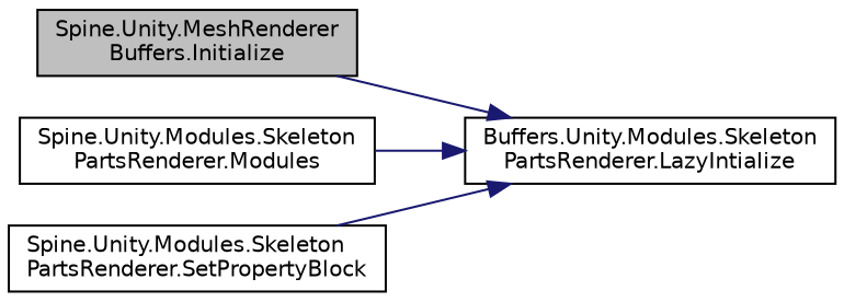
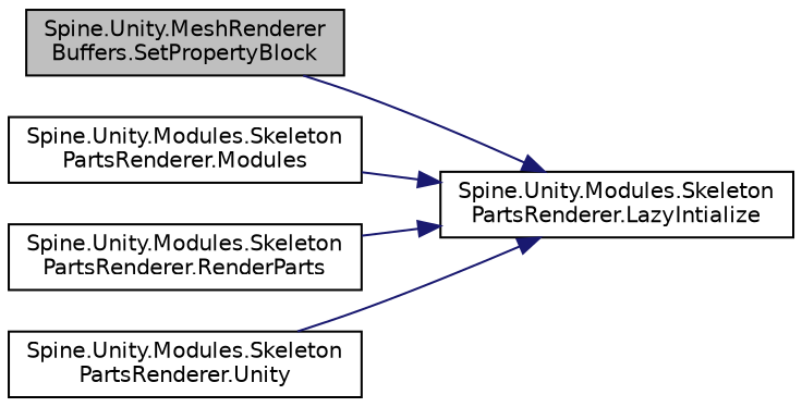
  digraph {
    rankdir=RL
    node [color=black fillcolor=white fontname=Helvetica fontsize=10 shape=record style=filled]
    edge [color=midnightblue dir=back fontname=Helvetica fontsize=10 labelfontname=Helvetica labelfontsize=10 style=solid]
-   n1 [fillcolor=grey75 fontcolor=black height=0.2 label="Spine.Unity.MeshRenderer\lBuffers.Initialize" width=0.4]
-   n2 [height=0.2 label="Buffers.Unity.Modules.Skeleton\lPartsRenderer.LazyIntialize" width=0.4]
+   n1 [fillcolor=grey75 fontcolor=black height=0.2 label="Spine.Unity.MeshRenderer\lBuffers.SetPropertyBlock" width=0.4]
+   n2 [height=0.2 label="Spine.Unity.Modules.Skeleton\lPartsRenderer.LazyIntialize" width=0.4]
    n3 [height=0.2 label="Spine.Unity.Modules.Skeleton\lPartsRenderer.Modules" width=0.4]
-   n5 [height=0.2 label="Spine.Unity.Modules.Skeleton\lPartsRenderer.SetPropertyBlock" width=0.4]
+   n4 [height=0.2 label="Spine.Unity.Modules.Skeleton\lPartsRenderer.RenderParts" width=0.4]
+   n5 [height=0.2 label="Spine.Unity.Modules.Skeleton\lPartsRenderer.Unity" width=0.4]
    n2 -> n1
    n2 -> n3
+   n2 -> n4
    n2 -> n5
  }
